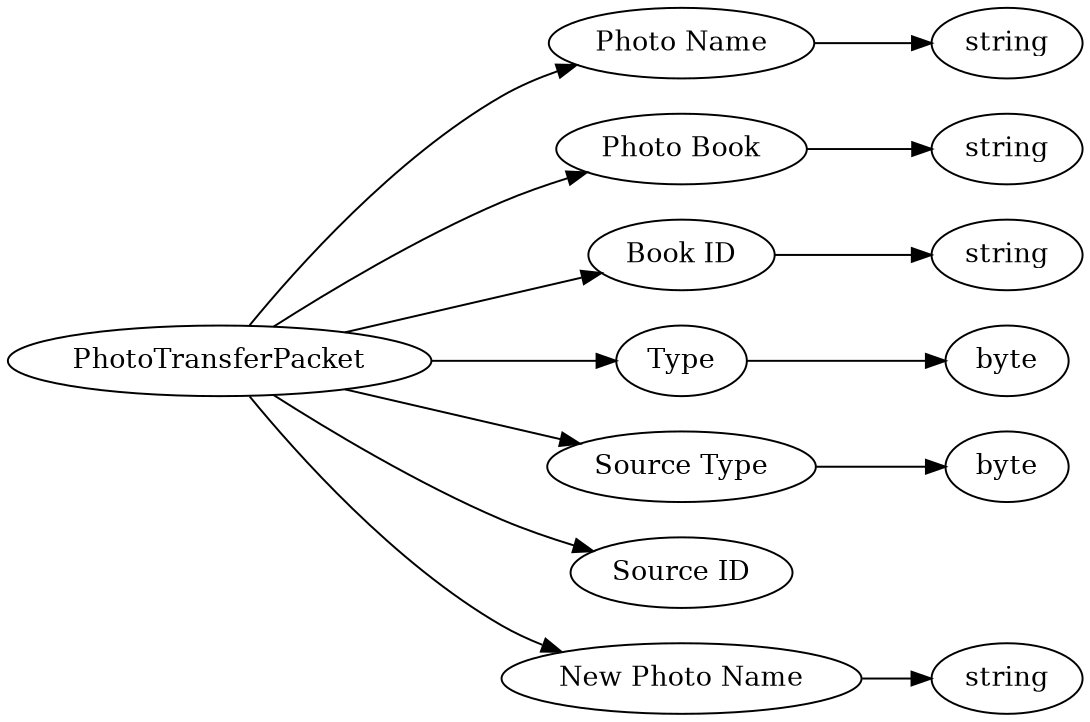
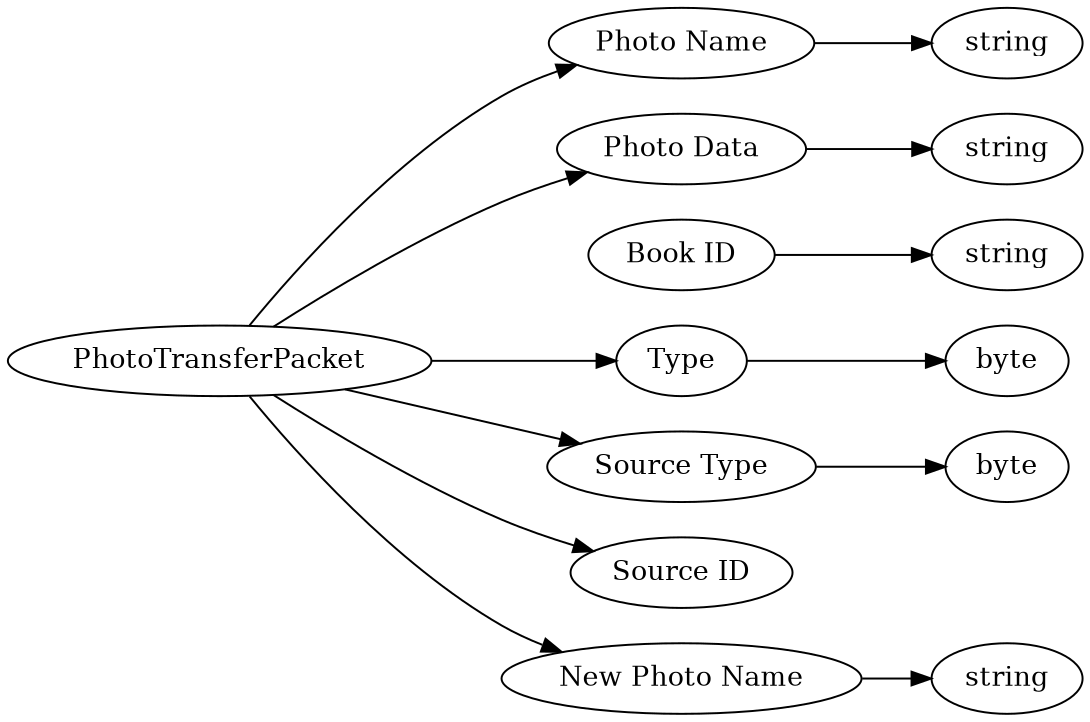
  digraph {
    rankdir=LR
    n1 [label=string]
    n2 [label=string]
    n3 [label=string]
    n4 [label=byte]
    n5 [label=byte]
    n6 [label=string]
    n7 [label=PhotoTransferPacket]
    n8 [label="Photo Name"]
-   n9 [label="Photo Book"]
+   n9 [label="Photo Data"]
    n10 [label="Book ID"]
    n11 [label=Type]
    n12 [label="Source Type"]
    n13 [label="Source ID"]
    n14 [label="New Photo Name"]
    subgraph sub_1 {
      rank=max
      n1
      n2
      n3
      n4
      n5
      n6
    }
    n7 -> n8
    n7 -> n9
-   n7 -> n10
    n7 -> n11
    n7 -> n12
    n7 -> n13
    n7 -> n14
    n8 -> n1
    n9 -> n2
    n10 -> n3
    n11 -> n4
    n12 -> n5
    n14 -> n6
  }
